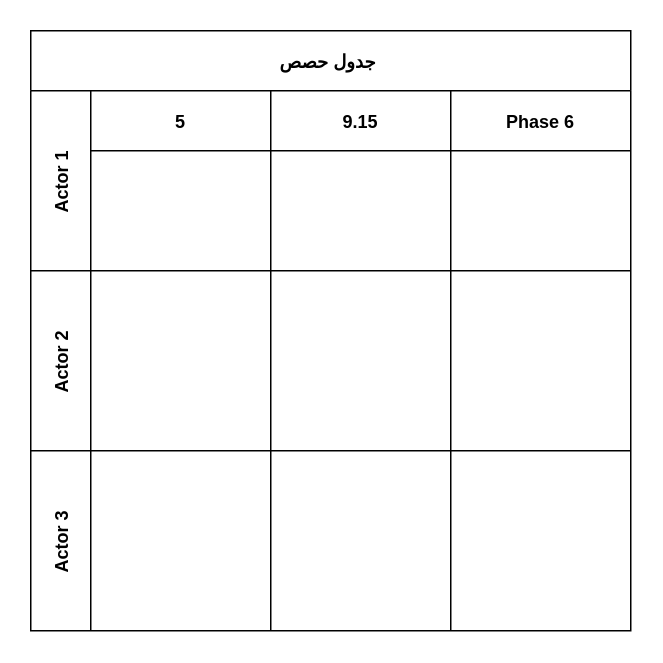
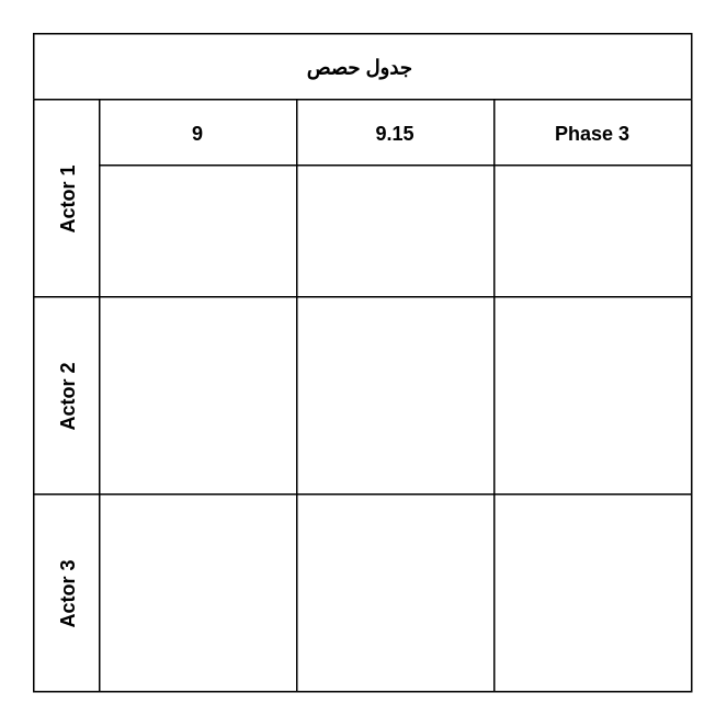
  <mxCell id="0" />
  <mxCell id="1" parent="0" />
  <mxCell id="2" value="جدول حصص " style="shape=table;childLayout=tableLayout;startSize=40;collapsible=0;recursiveResize=0;expand=0;fontStyle=1;" vertex="1" parent="1"><mxGeometry x="20" y="20" width="400" height="400" as="geometry" /></mxCell>
  <mxCell id="3" value="Actor 1" style="shape=tableRow;horizontal=0;startSize=40;swimlaneHead=0;swimlaneBody=0;top=0;left=0;bottom=0;right=0;dropTarget=0;fillColor=none;collapsible=0;recursiveResize=0;expand=0;fontStyle=1;" vertex="1" parent="2"><mxGeometry y="40" width="400" height="120" as="geometry" /></mxCell>
- <mxCell id="4" value="5" style="swimlane;swimlaneHead=0;swimlaneBody=0;fontStyle=0;connectable=0;fillColor=none;startSize=40;collapsible=0;recursiveResize=0;expand=0;fontStyle=1;" vertex="1" parent="3"><mxGeometry x="40" width="120" height="120" as="geometry"><mxRectangle width="120" height="120" as="alternateBounds" /></mxGeometry></mxCell>
+ <mxCell id="4" value="9" style="swimlane;swimlaneHead=0;swimlaneBody=0;fontStyle=0;connectable=0;fillColor=none;startSize=40;collapsible=0;recursiveResize=0;expand=0;fontStyle=1;" vertex="1" parent="3"><mxGeometry x="40" width="120" height="120" as="geometry"><mxRectangle width="120" height="120" as="alternateBounds" /></mxGeometry></mxCell>
  <mxCell id="5" value="9.15" style="swimlane;swimlaneHead=0;swimlaneBody=0;fontStyle=0;connectable=0;fillColor=none;startSize=40;collapsible=0;recursiveResize=0;expand=0;fontStyle=1;" vertex="1" parent="3"><mxGeometry x="160" width="120" height="120" as="geometry"><mxRectangle width="120" height="120" as="alternateBounds" /></mxGeometry></mxCell>
- <mxCell id="6" value="Phase 6" style="swimlane;swimlaneHead=0;swimlaneBody=0;fontStyle=0;connectable=0;fillColor=none;startSize=40;collapsible=0;recursiveResize=0;expand=0;fontStyle=1;" vertex="1" parent="3"><mxGeometry x="280" width="120" height="120" as="geometry"><mxRectangle width="120" height="120" as="alternateBounds" /></mxGeometry></mxCell>
+ <mxCell id="6" value="Phase 3" style="swimlane;swimlaneHead=0;swimlaneBody=0;fontStyle=0;connectable=0;fillColor=none;startSize=40;collapsible=0;recursiveResize=0;expand=0;fontStyle=1;" vertex="1" parent="3"><mxGeometry x="280" width="120" height="120" as="geometry"><mxRectangle width="120" height="120" as="alternateBounds" /></mxGeometry></mxCell>
  <mxCell id="7" value="Actor 2" style="shape=tableRow;horizontal=0;startSize=40;swimlaneHead=0;swimlaneBody=0;top=0;left=0;bottom=0;right=0;dropTarget=0;fillColor=none;collapsible=0;recursiveResize=0;expand=0;fontStyle=1;" vertex="1" parent="2"><mxGeometry y="160" width="400" height="120" as="geometry" /></mxCell>
  <mxCell id="8" value="" style="swimlane;swimlaneHead=0;swimlaneBody=0;fontStyle=0;connectable=0;fillColor=none;startSize=0;collapsible=0;recursiveResize=0;expand=0;fontStyle=1;" vertex="1" parent="7"><mxGeometry x="40" width="120" height="120" as="geometry"><mxRectangle width="120" height="120" as="alternateBounds" /></mxGeometry></mxCell>
  <mxCell id="9" value="" style="swimlane;swimlaneHead=0;swimlaneBody=0;fontStyle=0;connectable=0;fillColor=none;startSize=0;collapsible=0;recursiveResize=0;expand=0;fontStyle=1;" vertex="1" parent="7"><mxGeometry x="160" width="120" height="120" as="geometry"><mxRectangle width="120" height="120" as="alternateBounds" /></mxGeometry></mxCell>
  <mxCell id="10" value="" style="swimlane;swimlaneHead=0;swimlaneBody=0;fontStyle=0;connectable=0;fillColor=none;startSize=0;collapsible=0;recursiveResize=0;expand=0;fontStyle=1;" vertex="1" parent="7"><mxGeometry x="280" width="120" height="120" as="geometry"><mxRectangle width="120" height="120" as="alternateBounds" /></mxGeometry></mxCell>
  <mxCell id="11" value="Actor 3" style="shape=tableRow;horizontal=0;startSize=40;swimlaneHead=0;swimlaneBody=0;top=0;left=0;bottom=0;right=0;dropTarget=0;fillColor=none;collapsible=0;recursiveResize=0;expand=0;fontStyle=1;" vertex="1" parent="2"><mxGeometry y="280" width="400" height="120" as="geometry" /></mxCell>
  <mxCell id="12" value="" style="swimlane;swimlaneHead=0;swimlaneBody=0;fontStyle=0;connectable=0;fillColor=none;startSize=0;collapsible=0;recursiveResize=0;expand=0;fontStyle=1;" vertex="1" parent="11"><mxGeometry x="40" width="120" height="120" as="geometry"><mxRectangle width="120" height="120" as="alternateBounds" /></mxGeometry></mxCell>
  <mxCell id="13" value="" style="swimlane;swimlaneHead=0;swimlaneBody=0;fontStyle=0;connectable=0;fillColor=none;startSize=0;collapsible=0;recursiveResize=0;expand=0;fontStyle=1;" vertex="1" parent="11"><mxGeometry x="160" width="120" height="120" as="geometry"><mxRectangle width="120" height="120" as="alternateBounds" /></mxGeometry></mxCell>
  <mxCell id="14" value="" style="swimlane;swimlaneHead=0;swimlaneBody=0;fontStyle=0;connectable=0;fillColor=none;startSize=0;collapsible=0;recursiveResize=0;expand=0;fontStyle=1;" vertex="1" parent="11"><mxGeometry x="280" width="120" height="120" as="geometry"><mxRectangle width="120" height="120" as="alternateBounds" /></mxGeometry></mxCell>
